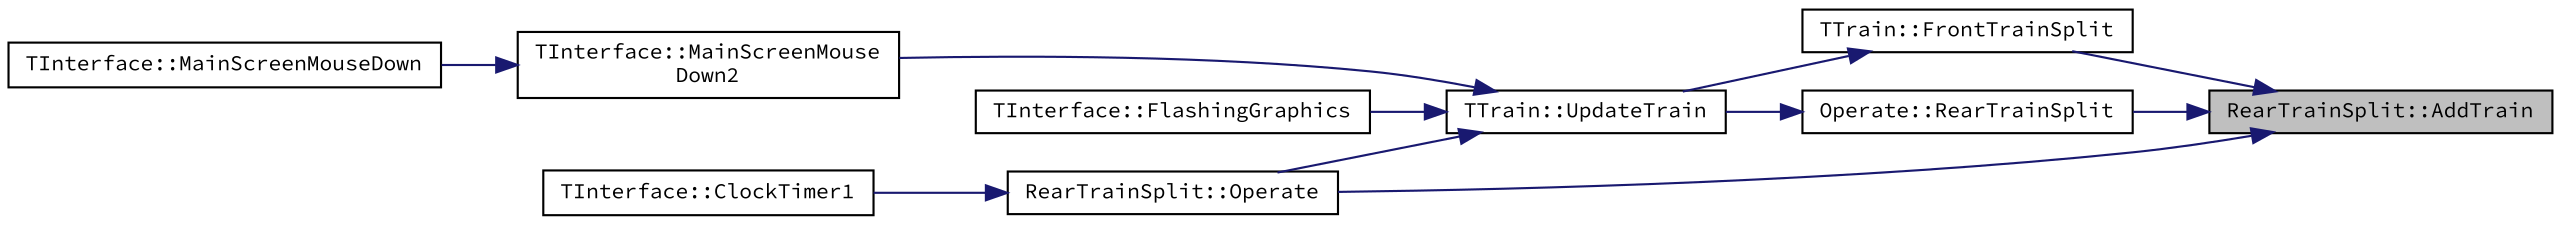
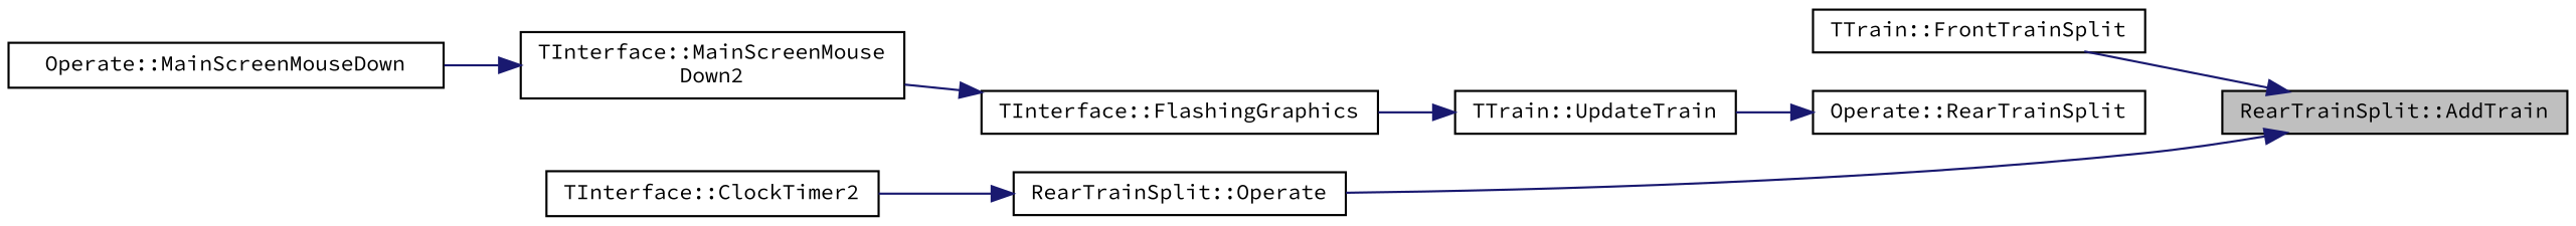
  digraph {
    fontname="Source Code Pro"
    rankdir=RL
    node [color=black fillcolor=white fontname="Source Code Pro" fontsize=10 shape=record style=filled]
    edge [color=midnightblue dir=back fontname="Source Code Pro" fontsize=10 labelfontname=Helvetica labelfontsize=10 style=solid]
    n1 [fillcolor=grey75 fontcolor=black height=0.2 label="RearTrainSplit::AddTrain" width=0.4]
    n2 [height=0.2 label="TTrain::FrontTrainSplit" width=0.4]
    n3 [height=0.2 label="RearTrainSplit::Operate" width=0.4]
    n4 [height=0.2 label="Operate::RearTrainSplit" width=0.4]
    n5 [height=0.2 label="TTrain::UpdateTrain" width=0.4]
-   n6 [height=0.2 label="TInterface::ClockTimer1" width=0.4]
+   n6 [height=0.2 label="TInterface::ClockTimer2" width=0.4]
    n7 [height=0.2 label="TInterface::FlashingGraphics" width=0.4]
    n8 [height=0.2 label="TInterface::MainScreenMouse\lDown2" width=0.4]
-   n9 [height=0.2 label="TInterface::MainScreenMouseDown" width=0.4]
+   n9 [height=0.2 label="Operate::MainScreenMouseDown" width=0.4]
    n1 -> n2
    n1 -> n3
-   n1 -> n4
-   n2 -> n5
    n3 -> n6
    n4 -> n5
-   n5 -> n3
    n5 -> n7
-   n5 -> n8
+   n7 -> n8
    n8 -> n9
  }
